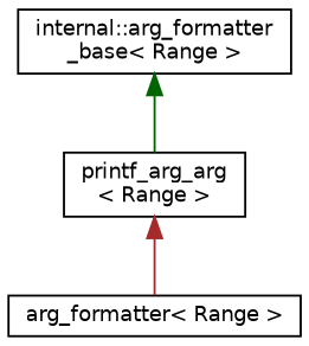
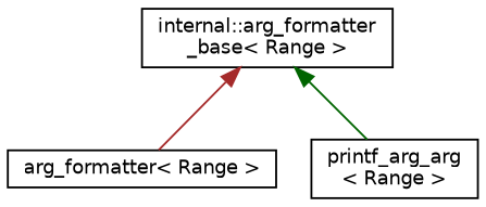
  digraph {
    rankdir=TB
    node [color=black fillcolor=white fontname=Helvetica fontsize=10 shape=record style=filled]
    edge [dir=back fontname=Helvetica fontsize=10 labelfontname=Helvetica labelfontsize=10 style=solid]
    n1 [height=0.2 label="internal::arg_formatter\l_base\< Range \>" width=0.4]
    n2 [height=0.2 label="arg_formatter\< Range \>" width=0.4]
    n3 [height=0.2 label="printf_arg_arg\l\< Range \>" width=0.4]
-   n3 -> n2 [color=brown]
+   n1 -> n2 [color=brown]
    n1 -> n3 [color=darkgreen]
  }
